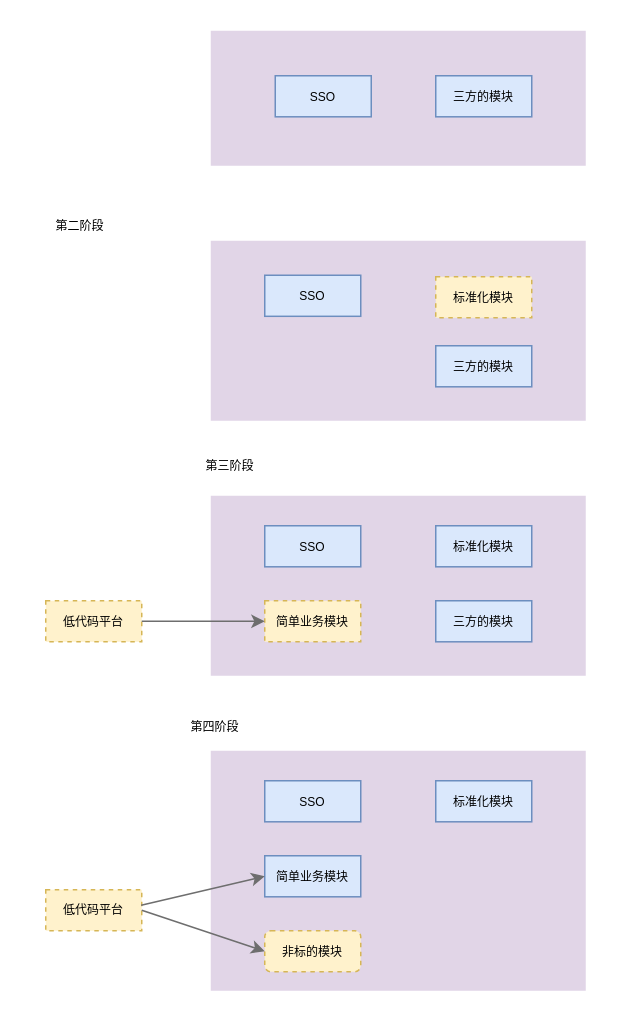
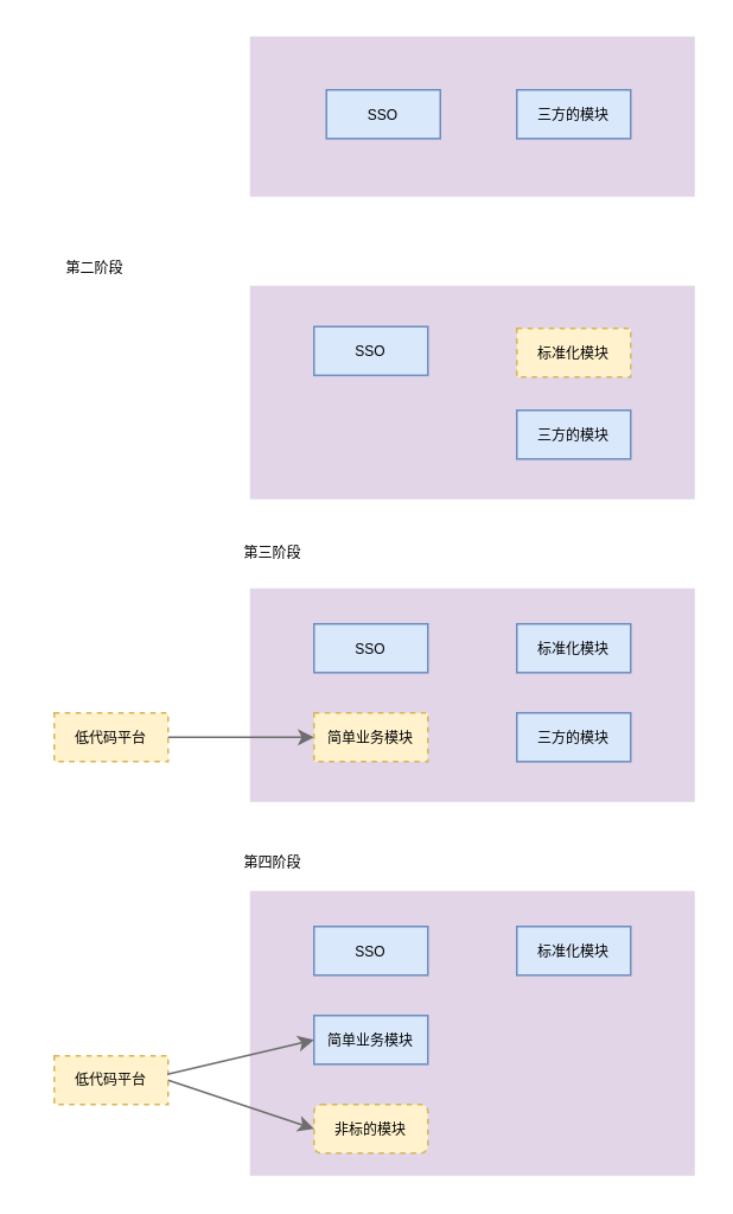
  <mxCell id="0" />
  <mxCell id="1" parent="0" />
  <mxCell id="2" value="" style="rounded=0;whiteSpace=wrap;html=1;dashed=1;dashPattern=1 2;fontSize=8;fillColor=#e1d5e7;strokeColor=none;" vertex="1" parent="1"><mxGeometry x="140" y="20" width="250" height="90" as="geometry" /></mxCell>
  <mxCell id="3" value="SSO" style="rounded=0;whiteSpace=wrap;html=1;fillColor=#dae8fc;strokeColor=#6c8ebf;fontSize=8;verticalAlign=middle;" vertex="1" parent="1"><mxGeometry x="183" y="50.002" width="64" height="27.37" as="geometry" /></mxCell>
  <mxCell id="4" value="三方的模块" style="rounded=0;whiteSpace=wrap;html=1;fillColor=#dae8fc;strokeColor=#6c8ebf;fontSize=8;verticalAlign=middle;" vertex="1" parent="1"><mxGeometry x="290" y="50.002" width="64" height="27.37" as="geometry" /></mxCell>
  <mxCell id="5" value="" style="rounded=0;whiteSpace=wrap;html=1;dashed=1;dashPattern=1 2;fontSize=8;fillColor=#e1d5e7;strokeColor=none;" vertex="1" parent="1"><mxGeometry x="140" y="160" width="250" height="120" as="geometry" /></mxCell>
  <mxCell id="6" value="SSO" style="rounded=0;whiteSpace=wrap;html=1;fillColor=#dae8fc;strokeColor=#6c8ebf;fontSize=8;verticalAlign=middle;" vertex="1" parent="1"><mxGeometry x="176" y="183.002" width="64" height="27.37" as="geometry" /></mxCell>
  <mxCell id="7" value="三方的模块" style="rounded=0;whiteSpace=wrap;html=1;fillColor=#dae8fc;strokeColor=#6c8ebf;fontSize=8;verticalAlign=middle;" vertex="1" parent="1"><mxGeometry x="290" y="230.002" width="64" height="27.37" as="geometry" /></mxCell>
  <mxCell id="8" value="标准化模块" style="rounded=0;whiteSpace=wrap;html=1;fillColor=#fff2cc;strokeColor=#d6b656;fontSize=8;verticalAlign=middle;dashed=1;" vertex="1" parent="1"><mxGeometry x="290" y="184.002" width="64" height="27.37" as="geometry" /></mxCell>
  <mxCell id="9" value="" style="rounded=0;whiteSpace=wrap;html=1;dashed=1;dashPattern=1 2;fontSize=8;fillColor=#e1d5e7;strokeColor=none;" vertex="1" parent="1"><mxGeometry x="140" y="330" width="250" height="120" as="geometry" /></mxCell>
  <mxCell id="10" value="SSO" style="rounded=0;whiteSpace=wrap;html=1;fillColor=#dae8fc;strokeColor=#6c8ebf;fontSize=8;verticalAlign=middle;" vertex="1" parent="1"><mxGeometry x="176" y="350.002" width="64" height="27.37" as="geometry" /></mxCell>
  <mxCell id="11" value="三方的模块" style="rounded=0;whiteSpace=wrap;html=1;fillColor=#dae8fc;strokeColor=#6c8ebf;fontSize=8;verticalAlign=middle;" vertex="1" parent="1"><mxGeometry x="290" y="400.002" width="64" height="27.37" as="geometry" /></mxCell>
  <mxCell id="12" value="标准化模块" style="rounded=0;whiteSpace=wrap;html=1;fillColor=#dae8fc;strokeColor=#6c8ebf;fontSize=8;verticalAlign=middle;" vertex="1" parent="1"><mxGeometry x="290" y="350.002" width="64" height="27.37" as="geometry" /></mxCell>
  <mxCell id="13" value="&lt;font style=&quot;font-size: 8px;&quot;&gt;第二阶段&lt;/font&gt;" style="rounded=0;whiteSpace=wrap;html=1;fillColor=none;strokeColor=none;fontSize=8;" vertex="1" parent="1"><mxGeometry x="20" y="140" width="66" height="20" as="geometry" /></mxCell>
  <mxCell id="14" value="&lt;font style=&quot;font-size: 8px;&quot;&gt;第三阶段&lt;/font&gt;" style="rounded=0;whiteSpace=wrap;html=1;fillColor=none;strokeColor=none;fontSize=8;" vertex="1" parent="1"><mxGeometry x="120" y="300" width="66" height="20" as="geometry" /></mxCell>
  <mxCell id="15" value="低代码平台" style="rounded=0;whiteSpace=wrap;html=1;fillColor=#fff2cc;strokeColor=#d6b656;fontSize=8;verticalAlign=middle;dashed=1;" vertex="1" parent="1"><mxGeometry x="30" y="400.002" width="64" height="27.37" as="geometry" /></mxCell>
  <mxCell id="16" value="简单业务模块" style="rounded=0;whiteSpace=wrap;html=1;fillColor=#fff2cc;strokeColor=#d6b656;fontSize=8;verticalAlign=middle;dashed=1;" vertex="1" parent="1"><mxGeometry x="176" y="400.002" width="64" height="27.37" as="geometry" /></mxCell>
  <mxCell id="17" value="" style="rounded=0;whiteSpace=wrap;html=1;dashed=1;dashPattern=1 2;fontSize=8;fillColor=#e1d5e7;strokeColor=none;" vertex="1" parent="1"><mxGeometry x="140" y="500" width="250" height="160" as="geometry" /></mxCell>
  <mxCell id="18" value="SSO" style="rounded=0;whiteSpace=wrap;html=1;fillColor=#dae8fc;strokeColor=#6c8ebf;fontSize=8;verticalAlign=middle;" vertex="1" parent="1"><mxGeometry x="176" y="520.002" width="64" height="27.37" as="geometry" /></mxCell>
  <mxCell id="19" value="标准化模块" style="rounded=0;whiteSpace=wrap;html=1;fillColor=#dae8fc;strokeColor=#6c8ebf;fontSize=8;verticalAlign=middle;" vertex="1" parent="1"><mxGeometry x="290" y="520.002" width="64" height="27.37" as="geometry" /></mxCell>
- <mxCell id="20" value="&lt;font style=&quot;font-size: 8px;&quot;&gt;第四阶段&lt;/font&gt;" style="rounded=0;whiteSpace=wrap;html=1;fillColor=none;strokeColor=none;fontSize=8;" vertex="1" parent="1"><mxGeometry x="110" y="474" width="66" height="20" as="geometry" /></mxCell>
+ <mxCell id="20" value="&lt;font style=&quot;font-size: 8px;&quot;&gt;第四阶段&lt;/font&gt;" style="rounded=0;whiteSpace=wrap;html=1;fillColor=none;strokeColor=none;fontSize=8;" vertex="1" parent="1"><mxGeometry x="120" y="474" width="66" height="20" as="geometry" /></mxCell>
  <mxCell id="21" value="低代码平台" style="rounded=0;whiteSpace=wrap;html=1;fillColor=#fff2cc;strokeColor=#d6b656;fontSize=8;verticalAlign=middle;align=center;fontFamily=Helvetica;fontColor=default;gradientColor=none;dashed=1;" vertex="1" parent="1"><mxGeometry x="30" y="592.632" width="64" height="27.37" as="geometry" /></mxCell>
  <mxCell id="22" value="简单业务模块" style="rounded=0;whiteSpace=wrap;html=1;fillColor=#dae8fc;strokeColor=#6c8ebf;fontSize=8;verticalAlign=middle;align=center;fontFamily=Helvetica;fontColor=default;" vertex="1" parent="1"><mxGeometry x="176" y="570.002" width="64" height="27.37" as="geometry" /></mxCell>
  <mxCell id="23" value="非标的模块" style="whiteSpace=wrap;html=1;fillColor=#fff2cc;strokeColor=#d6b656;fontSize=8;verticalAlign=middle;dashed=1;rounded=1;" vertex="1" parent="1"><mxGeometry x="176" y="620.002" width="64" height="27.37" as="geometry" /></mxCell>
  <mxCell id="24" value="" style="endArrow=classic;html=1;rounded=1;hachureGap=4;fontFamily=Architects Daughter;fontSource=https%3A%2F%2Ffonts.googleapis.com%2Fcss%3Ffamily%3DArchitects%2BDaughter;exitX=1;exitY=0.5;exitDx=0;exitDy=0;strokeColor=#6E6E6E;curved=0;entryX=0;entryY=0.5;entryDx=0;entryDy=0;" edge="1" parent="1" source="15" target="16"><mxGeometry width="50" height="50" relative="1" as="geometry"><mxPoint x="110" y="438.69" as="sourcePoint" /><mxPoint x="180" y="414" as="targetPoint" /></mxGeometry></mxCell>
  <mxCell id="25" value="" style="endArrow=classic;html=1;rounded=1;hachureGap=4;fontFamily=Architects Daughter;fontSource=https%3A%2F%2Ffonts.googleapis.com%2Fcss%3Ffamily%3DArchitects%2BDaughter;entryX=0;entryY=0.5;entryDx=0;entryDy=0;exitX=0.994;exitY=0.379;exitDx=0;exitDy=0;strokeColor=#6E6E6E;curved=0;exitPerimeter=0;" edge="1" parent="1" source="21" target="22"><mxGeometry width="50" height="50" relative="1" as="geometry"><mxPoint x="94" y="583.49" as="sourcePoint" /><mxPoint x="179" y="583.49" as="targetPoint" /></mxGeometry></mxCell>
  <mxCell id="26" value="" style="endArrow=classic;html=1;rounded=1;hachureGap=4;fontFamily=Architects Daughter;fontSource=https%3A%2F%2Ffonts.googleapis.com%2Fcss%3Ffamily%3DArchitects%2BDaughter;entryX=0;entryY=0.5;entryDx=0;entryDy=0;exitX=1;exitY=0.5;exitDx=0;exitDy=0;strokeColor=#6E6E6E;curved=0;" edge="1" parent="1" source="21" target="23"><mxGeometry width="50" height="50" relative="1" as="geometry"><mxPoint x="70" y="610" as="sourcePoint" /><mxPoint x="155" y="610" as="targetPoint" /></mxGeometry></mxCell>
